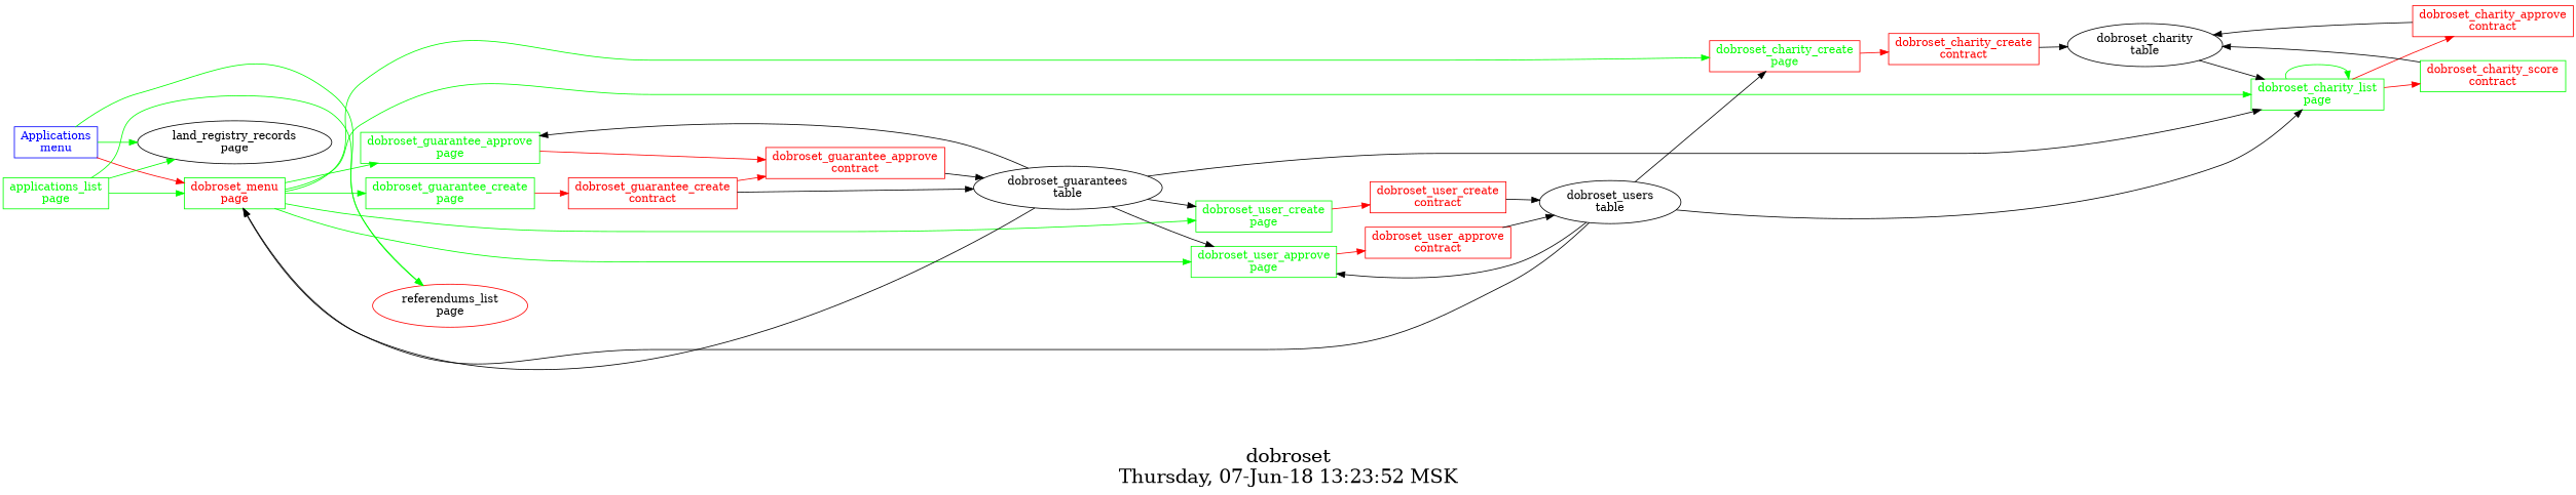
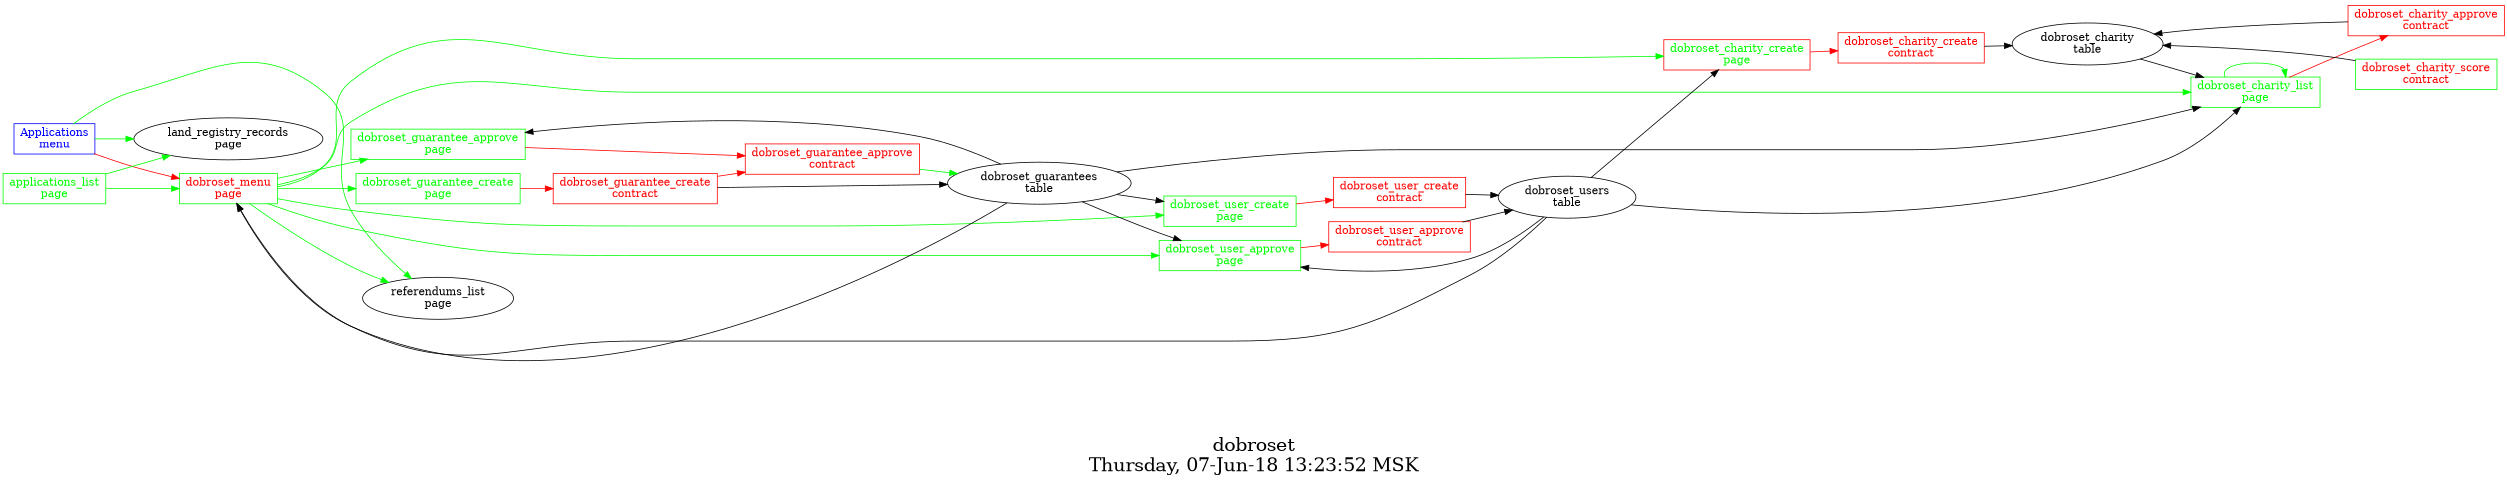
  digraph {
    fontsize=24
    label="dobroset\nThursday, 07-Jun-18 13:23:52 MSK"
    nojustify=true
    ordering=out
    rankdir=LR
    node [color=green fontcolor=red group=pages shape=record]
    "Applications\nmenu" [color=blue fontcolor=blue group=menus]
-   "referendums_list\npage" [color=red fontcolor="" group="" shape=""]
+   "referendums_list\npage" [color="" fontcolor="" group="" shape=""]
    "land_registry_records\npage" [color="" fontcolor="" group="" shape=""]
    "dobroset_menu\npage"
    "dobroset_charity_create\npage" [color=red fontcolor=green]
    "dobroset_charity_list\npage" [fontcolor=green]
    "dobroset_guarantee_approve\npage" [fontcolor=green]
    "dobroset_guarantee_create\npage" [fontcolor=green]
    "dobroset_user_create\npage" [fontcolor=green]
    "dobroset_user_approve\npage" [fontcolor=green]
    "dobroset_charity_create\ncontract" [color=red group=contracts]
    "dobroset_charity_approve\ncontract" [color=red group=contracts]
    "dobroset_charity_score\ncontract" [group=contracts]
    "dobroset_guarantee_approve\ncontract" [color=red group=contracts]
    "dobroset_guarantee_create\ncontract" [color=red group=contracts]
    "dobroset_user_create\ncontract" [color=red group=contracts]
    "dobroset_user_approve\ncontract" [color=red group=contracts]
    "applications_list\npage" [fontcolor=green]
    "dobroset_charity\ntable" [group=tables color="" fontcolor="" shape=""]
    "dobroset_users\ntable" [group=tables color="" fontcolor="" shape=""]
    "dobroset_guarantees\ntable" [group=tables color="" fontcolor="" shape=""]
    "Applications\nmenu" -> "referendums_list\npage" [color=green]
    "Applications\nmenu" -> "land_registry_records\npage" [color=green]
    "Applications\nmenu" -> "dobroset_menu\npage" [color=red]
    "dobroset_menu\npage" -> "dobroset_charity_create\npage" [color=green]
    "dobroset_menu\npage" -> "dobroset_charity_list\npage" [color=green]
    "dobroset_menu\npage" -> "dobroset_guarantee_approve\npage" [color=green]
    "dobroset_menu\npage" -> "dobroset_guarantee_create\npage" [color=green]
    "dobroset_menu\npage" -> "dobroset_user_create\npage" [color=green]
    "dobroset_menu\npage" -> "dobroset_user_approve\npage" [color=green]
    "dobroset_charity_create\npage" -> "dobroset_charity_create\ncontract" [color=red]
    "dobroset_charity_list\npage" -> "dobroset_charity_list\npage" [color=green]
    "dobroset_charity_list\npage" -> "dobroset_charity_approve\ncontract" [color=red]
-   "dobroset_charity_list\npage" -> "dobroset_charity_score\ncontract" [color=red]
    "dobroset_guarantee_approve\npage" -> "dobroset_guarantee_approve\ncontract" [color=red]
    "dobroset_guarantee_create\npage" -> "dobroset_guarantee_create\ncontract" [color=red]
    "dobroset_user_create\npage" -> "dobroset_user_create\ncontract" [color=red]
    "dobroset_user_approve\npage" -> "dobroset_user_approve\ncontract" [color=red]
    "dobroset_charity_create\ncontract" -> "dobroset_charity\ntable"
    "dobroset_charity_approve\ncontract" -> "dobroset_charity\ntable"
    "dobroset_charity_score\ncontract" -> "dobroset_charity\ntable"
-   "dobroset_guarantee_approve\ncontract" -> "dobroset_guarantees\ntable"
+   "dobroset_guarantee_approve\ncontract" -> "dobroset_guarantees\ntable" [color=green]
    "dobroset_guarantee_create\ncontract" -> "dobroset_guarantee_approve\ncontract" [color=red]
    "dobroset_guarantee_create\ncontract" -> "dobroset_guarantees\ntable"
    "dobroset_user_create\ncontract" -> "dobroset_users\ntable"
    "dobroset_user_approve\ncontract" -> "dobroset_users\ntable"
-   "applications_list\npage" -> "referendums_list\npage" [color=green]
+   "dobroset_menu\npage" -> "referendums_list\npage" [color=green]
    "applications_list\npage" -> "land_registry_records\npage" [color=green]
    "applications_list\npage" -> "dobroset_menu\npage" [color=green]
    "dobroset_charity\ntable" -> "dobroset_charity_list\npage"
    "dobroset_users\ntable" -> "dobroset_menu\npage"
    "dobroset_users\ntable" -> "dobroset_charity_create\npage"
    "dobroset_users\ntable" -> "dobroset_charity_list\npage"
    "dobroset_users\ntable" -> "dobroset_user_approve\npage"
    "dobroset_guarantees\ntable" -> "dobroset_menu\npage"
    "dobroset_guarantees\ntable" -> "dobroset_charity_list\npage"
    "dobroset_guarantees\ntable" -> "dobroset_guarantee_approve\npage"
    "dobroset_guarantees\ntable" -> "dobroset_user_create\npage"
    "dobroset_guarantees\ntable" -> "dobroset_user_approve\npage"
  }
